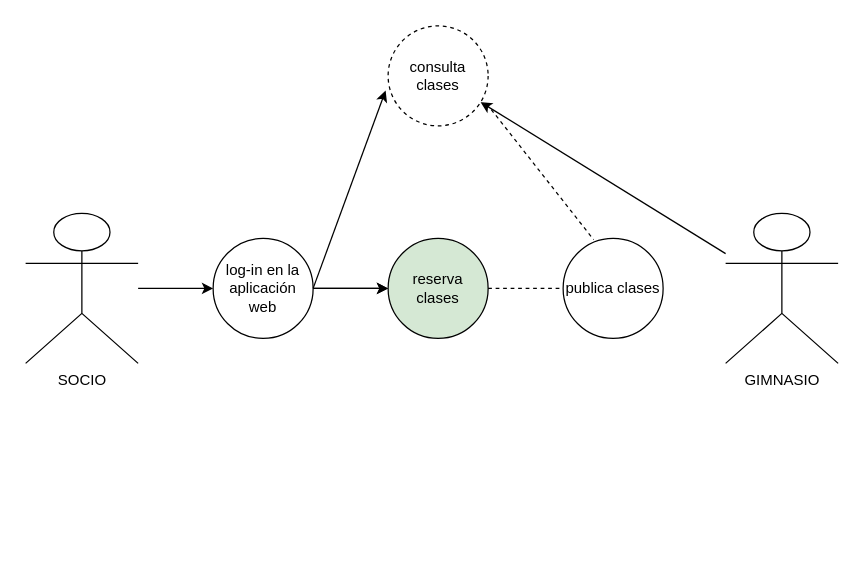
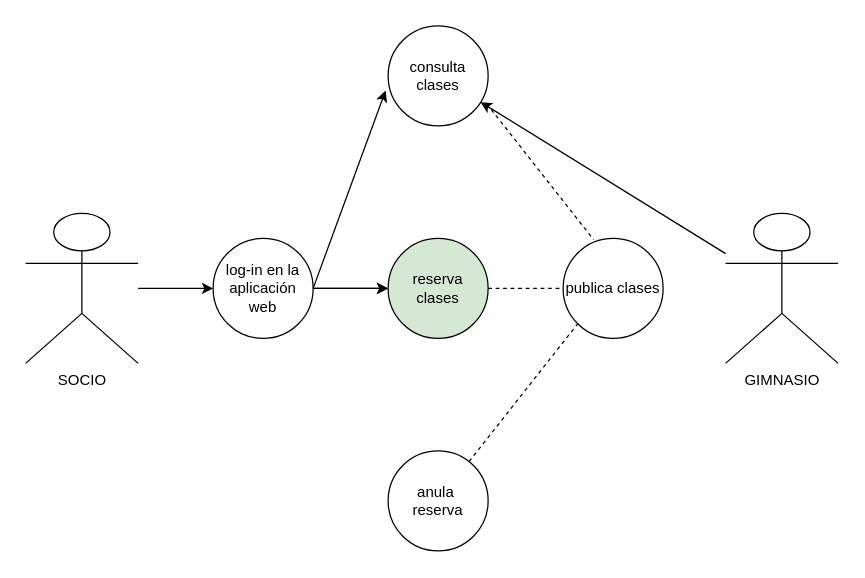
  <mxCell id="0" />
  <mxCell id="1" parent="0" />
  <mxCell id="2" value="SOCIO" style="shape=umlActor;verticalLabelPosition=bottom;verticalAlign=top;html=1;outlineConnect=0;" vertex="1" parent="1"><mxGeometry x="20" y="170" width="90" height="120" as="geometry" /></mxCell>
  <mxCell id="3" value="reserva &lt;br&gt;clases" style="ellipse;whiteSpace=wrap;html=1;aspect=fixed;fillColor=#d5e8d4;" vertex="1" parent="1"><mxGeometry x="310" y="190" width="80" height="80" as="geometry" /></mxCell>
  <mxCell id="4" value="GIMNASIO" style="shape=umlActor;verticalLabelPosition=bottom;verticalAlign=top;html=1;outlineConnect=0;" vertex="1" parent="1"><mxGeometry x="580" y="170" width="90" height="120" as="geometry" /></mxCell>
  <mxCell id="5" value="publica clases" style="ellipse;whiteSpace=wrap;html=1;aspect=fixed;" vertex="1" parent="1"><mxGeometry x="450" y="190" width="80" height="80" as="geometry" /></mxCell>
  <mxCell id="6" value="log-in en la aplicación web" style="ellipse;whiteSpace=wrap;html=1;aspect=fixed;" vertex="1" parent="1"><mxGeometry x="170" y="190" width="80" height="80" as="geometry" /></mxCell>
- <mxCell id="7" value="consulta clases" style="ellipse;whiteSpace=wrap;html=1;aspect=fixed;dashed=1;" vertex="1" parent="1"><mxGeometry x="310" y="20" width="80" height="80" as="geometry" /></mxCell>
+ <mxCell id="7" value="consulta clases" style="ellipse;whiteSpace=wrap;html=1;aspect=fixed;" vertex="1" parent="1"><mxGeometry x="310" y="20" width="80" height="80" as="geometry" /></mxCell>
  <mxCell id="8" value="" style="endArrow=classic;html=1;rounded=0;" edge="1" parent="1" source="2"><mxGeometry width="50" height="50" relative="1" as="geometry"><mxPoint x="270" y="250" as="sourcePoint" /><mxPoint x="170" y="230" as="targetPoint" /></mxGeometry></mxCell>
  <mxCell id="9" value="" style="endArrow=classic;html=1;rounded=0;" edge="1" parent="1" source="4" target="7"><mxGeometry width="50" height="50" relative="1" as="geometry"><mxPoint x="270" y="250" as="sourcePoint" /><mxPoint x="320" y="200" as="targetPoint" /></mxGeometry></mxCell>
+ <mxCell id="10" value="anula&amp;nbsp;&lt;br&gt;reserva" style="ellipse;whiteSpace=wrap;html=1;aspect=fixed;" vertex="1" parent="1"><mxGeometry x="310" y="360" width="80" height="80" as="geometry" /></mxCell>
  <mxCell id="11" value="" style="endArrow=classic;html=1;rounded=0;entryX=-0.025;entryY=0.647;entryDx=0;entryDy=0;entryPerimeter=0;exitX=1;exitY=0.5;exitDx=0;exitDy=0;" edge="1" parent="1" source="6" target="7"><mxGeometry width="50" height="50" relative="1" as="geometry"><mxPoint x="270" y="240" as="sourcePoint" /><mxPoint x="320" y="190" as="targetPoint" /></mxGeometry></mxCell>
  <mxCell id="12" value="" style="endArrow=classic;html=1;rounded=0;entryX=0;entryY=0.5;entryDx=0;entryDy=0;" edge="1" parent="1" target="3"><mxGeometry width="50" height="50" relative="1" as="geometry"><mxPoint x="250" y="230" as="sourcePoint" /><mxPoint x="320" y="190" as="targetPoint" /><Array as="points" /></mxGeometry></mxCell>
  <mxCell id="13" value="" style="endArrow=classic;html=1;rounded=0;exitX=1;exitY=0.5;exitDx=0;exitDy=0;" edge="1" parent="1" source="6" target="3"><mxGeometry width="50" height="50" relative="1" as="geometry"><mxPoint x="270" y="240" as="sourcePoint" /><mxPoint x="320" y="190" as="targetPoint" /></mxGeometry></mxCell>
  <mxCell id="14" value="" style="endArrow=none;dashed=1;html=1;rounded=0;entryX=0.305;entryY=0.013;entryDx=0;entryDy=0;entryPerimeter=0;exitX=0.985;exitY=0.778;exitDx=0;exitDy=0;exitPerimeter=0;" edge="1" parent="1" source="7" target="5"><mxGeometry width="50" height="50" relative="1" as="geometry"><mxPoint x="260" y="260" as="sourcePoint" /><mxPoint x="310" y="210" as="targetPoint" /></mxGeometry></mxCell>
  <mxCell id="15" value="" style="endArrow=none;dashed=1;html=1;rounded=0;entryX=0;entryY=0.5;entryDx=0;entryDy=0;" edge="1" parent="1" source="3" target="5"><mxGeometry width="50" height="50" relative="1" as="geometry"><mxPoint x="260" y="260" as="sourcePoint" /><mxPoint x="310" y="210" as="targetPoint" /></mxGeometry></mxCell>
+ <mxCell id="16" value="" style="endArrow=none;dashed=1;html=1;rounded=0;entryX=0;entryY=1;entryDx=0;entryDy=0;" edge="1" parent="1" source="10" target="5"><mxGeometry width="50" height="50" relative="1" as="geometry"><mxPoint x="260" y="260" as="sourcePoint" /><mxPoint x="310" y="210" as="targetPoint" /></mxGeometry></mxCell>
